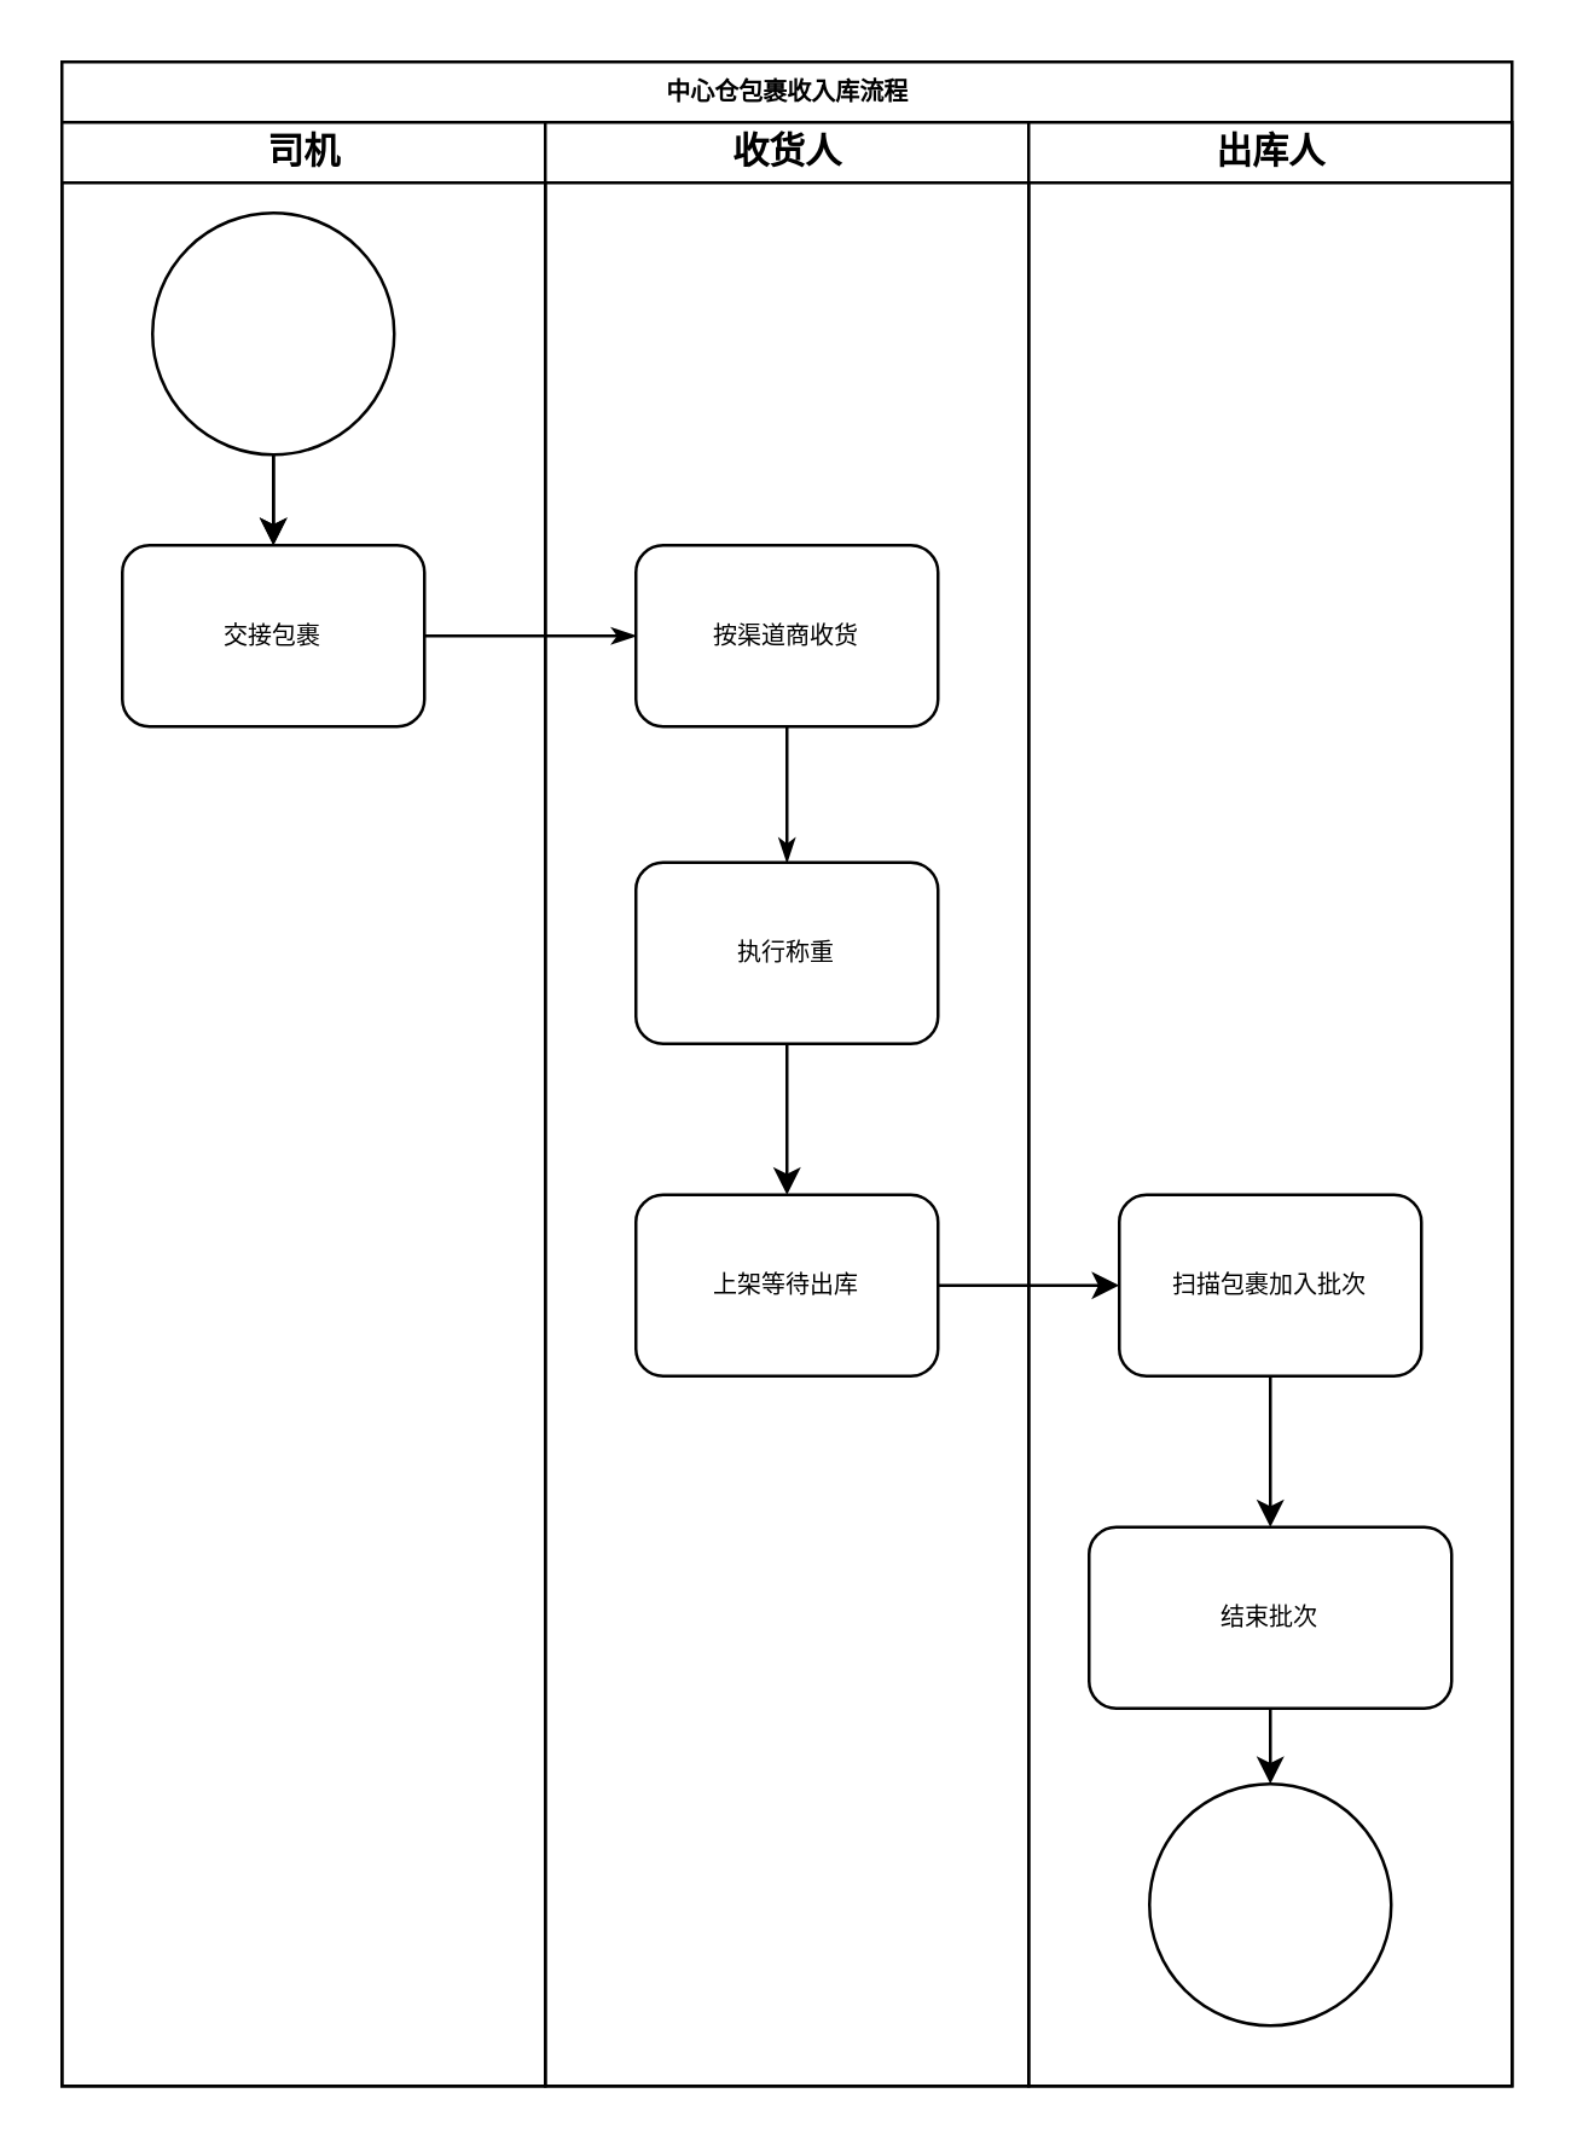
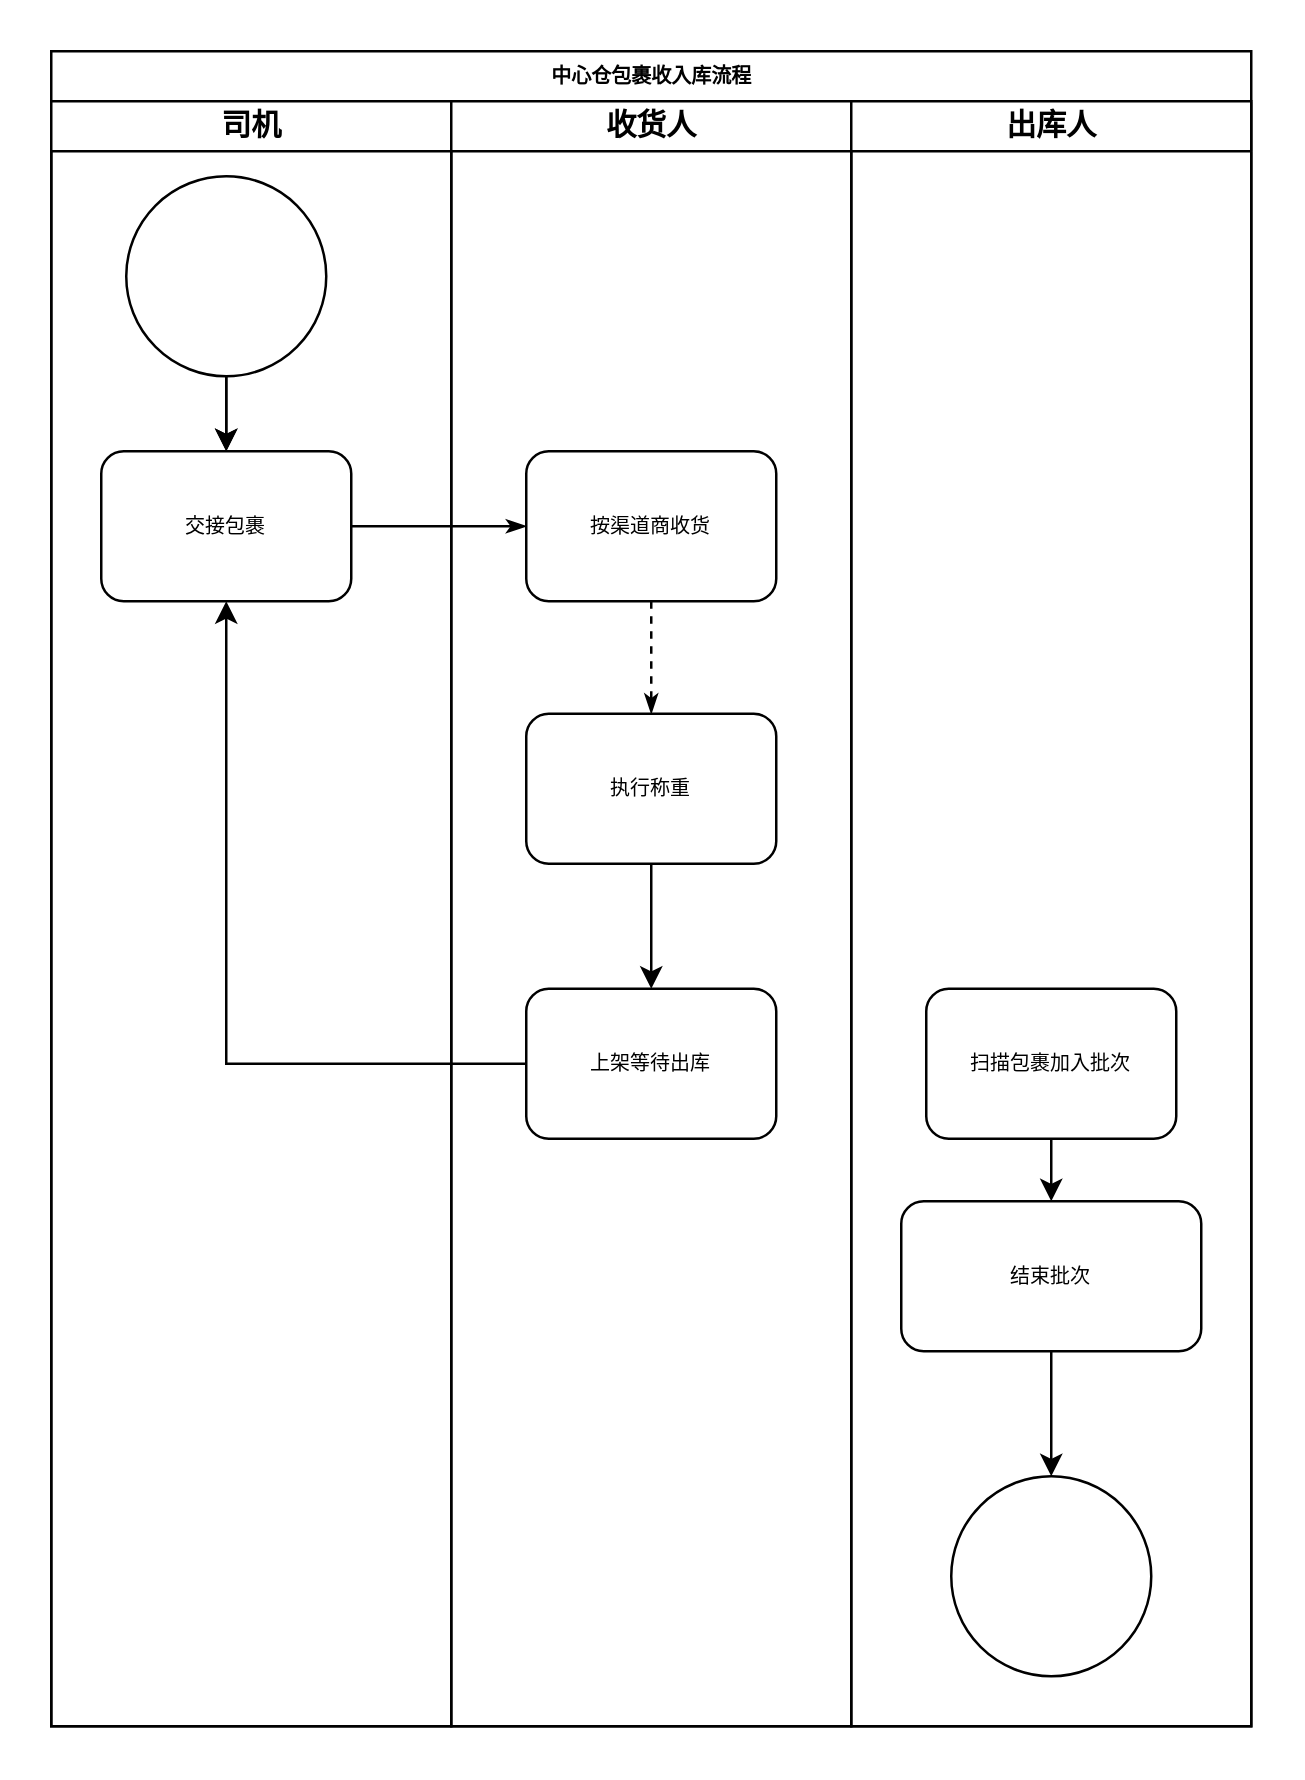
  <mxCell id="0" />
  <mxCell id="1" parent="0" />
  <mxCell id="2" value="中心仓包裹收入库流程" style="swimlane;html=1;childLayout=stackLayout;startSize=20;rounded=0;shadow=0;labelBackgroundColor=none;strokeWidth=1;fontFamily=Verdana;fontSize=8;align=center;" parent="1" vertex="1"><mxGeometry x="20" y="20" width="480" height="670" as="geometry" /></mxCell>
  <mxCell id="3" value="司机" style="swimlane;html=1;startSize=20;" parent="2" vertex="1"><mxGeometry y="20" width="160" height="650" as="geometry" /></mxCell>
  <mxCell id="4" value="交接包裹" style="rounded=1;whiteSpace=wrap;html=1;shadow=0;labelBackgroundColor=none;strokeWidth=1;fontFamily=Verdana;fontSize=8;align=center;" parent="3" vertex="1"><mxGeometry x="20" y="140" width="100" height="60" as="geometry" /></mxCell>
  <mxCell id="5" value="" style="edgeStyle=orthogonalEdgeStyle;rounded=0;orthogonalLoop=1;jettySize=auto;html=1;" edge="1" parent="3" source="6" target="4"><mxGeometry relative="1" as="geometry" /></mxCell>
  <mxCell id="6" value="" style="ellipse;whiteSpace=wrap;html=1;aspect=fixed;" vertex="1" parent="3"><mxGeometry x="30" y="30" width="80" height="80" as="geometry" /></mxCell>
  <mxCell id="7" style="edgeStyle=orthogonalEdgeStyle;rounded=1;html=1;labelBackgroundColor=none;startArrow=none;startFill=0;startSize=5;endArrow=classicThin;endFill=1;endSize=5;jettySize=auto;orthogonalLoop=1;strokeWidth=1;fontFamily=Verdana;fontSize=8" parent="2" source="4" target="10" edge="1"><mxGeometry relative="1" as="geometry" /></mxCell>
- <mxCell id="8" style="edgeStyle=orthogonalEdgeStyle;rounded=0;orthogonalLoop=1;jettySize=auto;html=1;entryX=0;entryY=0.5;entryDx=0;entryDy=0;" edge="1" parent="2" source="14" target="17"><mxGeometry relative="1" as="geometry" /></mxCell>
+ <mxCell id="8" style="edgeStyle=orthogonalEdgeStyle;rounded=0;orthogonalLoop=1;jettySize=auto;html=1;" edge="1" parent="2" source="14" target="4"><mxGeometry relative="1" as="geometry" /></mxCell>
  <mxCell id="9" value="收货人" style="swimlane;html=1;startSize=20;" parent="2" vertex="1"><mxGeometry x="160" y="20" width="160" height="650" as="geometry" /></mxCell>
  <mxCell id="10" value="按渠道商收货" style="rounded=1;whiteSpace=wrap;html=1;shadow=0;labelBackgroundColor=none;strokeWidth=1;fontFamily=Verdana;fontSize=8;align=center;" parent="9" vertex="1"><mxGeometry x="30" y="140" width="100" height="60" as="geometry" /></mxCell>
  <mxCell id="11" value="" style="edgeStyle=orthogonalEdgeStyle;rounded=0;orthogonalLoop=1;jettySize=auto;html=1;" parent="9" source="12" target="14" edge="1"><mxGeometry relative="1" as="geometry" /></mxCell>
  <mxCell id="12" value="执行称重" style="rounded=1;whiteSpace=wrap;html=1;shadow=0;labelBackgroundColor=none;strokeWidth=1;fontFamily=Verdana;fontSize=8;align=center;" parent="9" vertex="1"><mxGeometry x="30" y="245" width="100" height="60" as="geometry" /></mxCell>
- <mxCell id="13" style="edgeStyle=orthogonalEdgeStyle;rounded=1;html=1;labelBackgroundColor=none;startArrow=none;startFill=0;startSize=5;endArrow=classicThin;endFill=1;endSize=5;jettySize=auto;orthogonalLoop=1;strokeWidth=1;fontFamily=Verdana;fontSize=8" parent="9" source="10" target="12" edge="1"><mxGeometry relative="1" as="geometry"><Array as="points"><mxPoint x="80" y="265" /><mxPoint x="80" y="265" /></Array></mxGeometry></mxCell>
+ <mxCell id="13" style="edgeStyle=orthogonalEdgeStyle;rounded=1;html=1;labelBackgroundColor=none;startArrow=none;startFill=0;startSize=5;endArrow=classicThin;endFill=1;endSize=5;jettySize=auto;orthogonalLoop=1;strokeWidth=1;fontFamily=Verdana;fontSize=8;dashed=1;" parent="9" source="10" target="12" edge="1"><mxGeometry relative="1" as="geometry"><Array as="points"><mxPoint x="80" y="265" /><mxPoint x="80" y="265" /></Array></mxGeometry></mxCell>
  <mxCell id="14" value="上架等待出库" style="rounded=1;whiteSpace=wrap;html=1;shadow=0;labelBackgroundColor=none;strokeWidth=1;fontFamily=Verdana;fontSize=8;align=center;" parent="9" vertex="1"><mxGeometry x="30" y="355" width="100" height="60" as="geometry" /></mxCell>
  <mxCell id="15" value="出库人" style="swimlane;html=1;startSize=20;" parent="2" vertex="1"><mxGeometry x="320" y="20" width="160" height="650" as="geometry" /></mxCell>
  <mxCell id="16" style="edgeStyle=orthogonalEdgeStyle;rounded=0;orthogonalLoop=1;jettySize=auto;html=1;entryX=0.5;entryY=0;entryDx=0;entryDy=0;" parent="15" source="17" target="19" edge="1"><mxGeometry relative="1" as="geometry"><mxPoint x="80" y="465" as="targetPoint" /></mxGeometry></mxCell>
  <mxCell id="17" value="扫描包裹加入批次" style="rounded=1;whiteSpace=wrap;html=1;shadow=0;labelBackgroundColor=none;strokeWidth=1;fontFamily=Verdana;fontSize=8;align=center;" parent="15" vertex="1"><mxGeometry x="30" y="355" width="100" height="60" as="geometry" /></mxCell>
  <mxCell id="18" style="edgeStyle=orthogonalEdgeStyle;rounded=0;orthogonalLoop=1;jettySize=auto;html=1;entryX=0.5;entryY=0;entryDx=0;entryDy=0;" edge="1" parent="15" source="19" target="20"><mxGeometry relative="1" as="geometry" /></mxCell>
- <mxCell id="19" value="结束批次" style="whiteSpace=wrap;html=1;fontSize=8;fontFamily=Verdana;rounded=1;shadow=0;labelBackgroundColor=none;strokeWidth=1;" parent="15" vertex="1"><mxGeometry x="20" y="465" width="120" height="60" as="geometry" /></mxCell>
+ <mxCell id="19" value="结束批次" style="whiteSpace=wrap;html=1;fontSize=8;fontFamily=Verdana;rounded=1;shadow=0;labelBackgroundColor=none;strokeWidth=1;" parent="15" vertex="1"><mxGeometry x="20" y="440" width="120" height="60" as="geometry" /></mxCell>
  <mxCell id="20" value="" style="ellipse;whiteSpace=wrap;html=1;aspect=fixed;" vertex="1" parent="15"><mxGeometry x="40" y="550" width="80" height="80" as="geometry" /></mxCell>
  <mxCell id="21" style="edgeStyle=orthogonalEdgeStyle;rounded=0;orthogonalLoop=1;jettySize=auto;html=1;" edge="1" parent="1" source="6"><mxGeometry relative="1" as="geometry"><mxPoint x="90" y="180" as="targetPoint" /></mxGeometry></mxCell>
